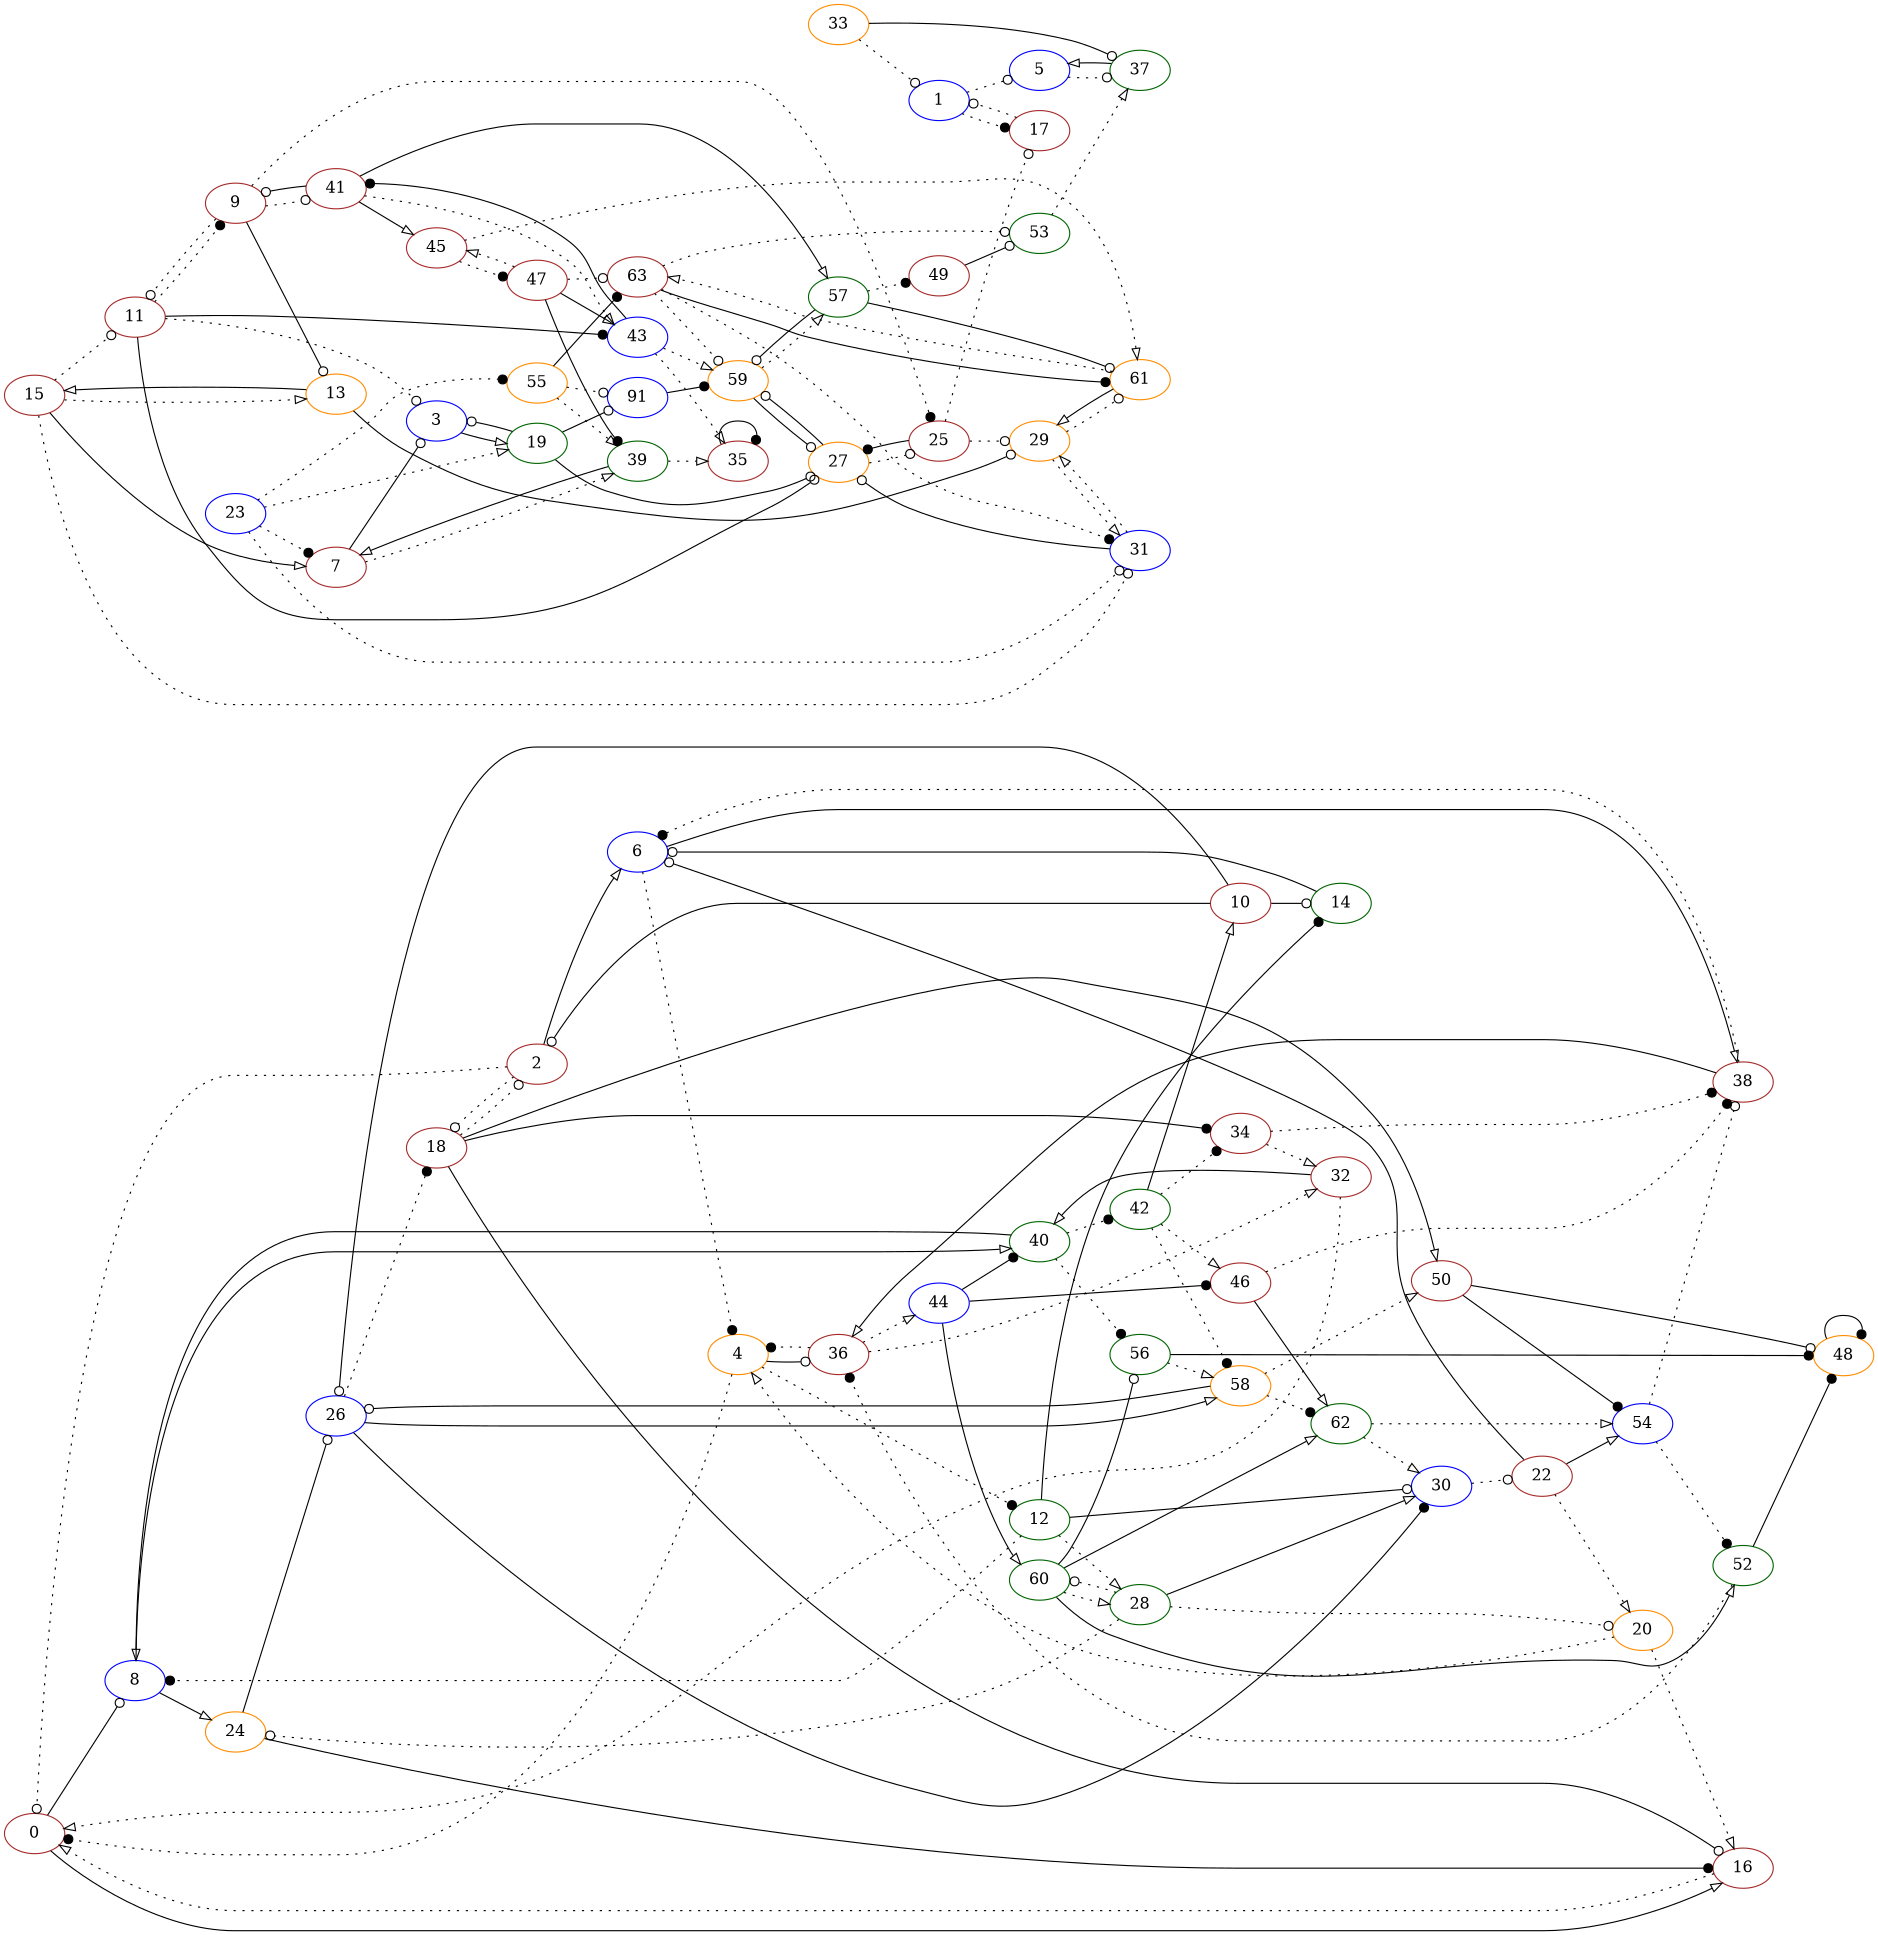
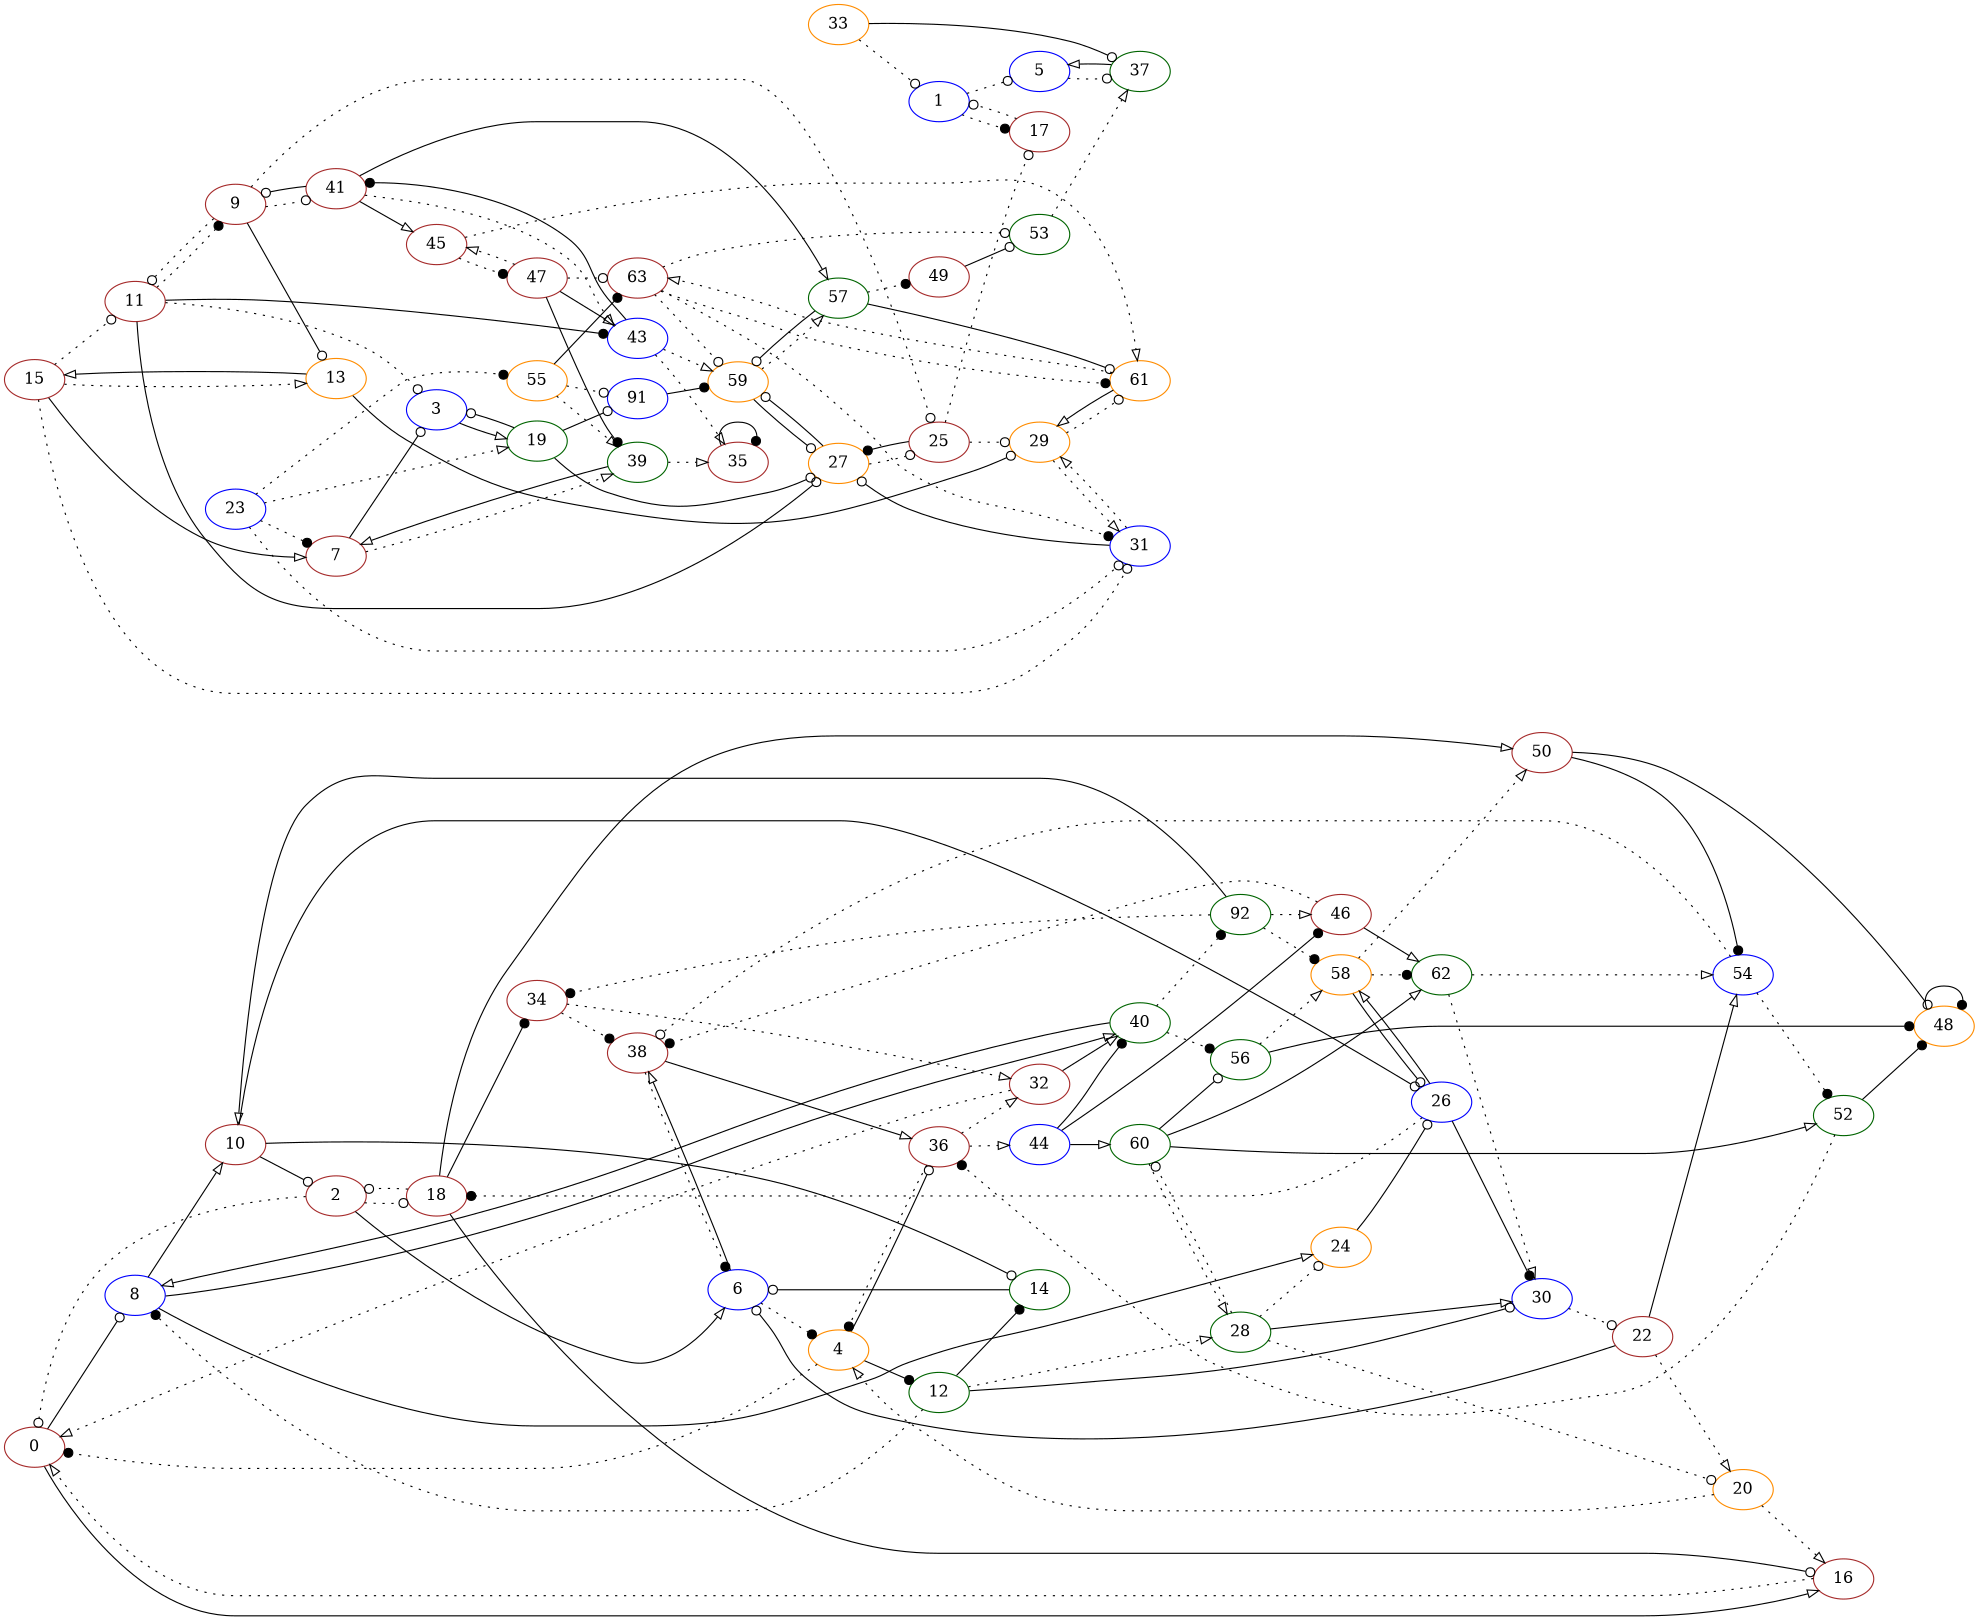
  digraph {
    rankdir=LR
    node [color=brown]
    edge [arrowhead=onormal style=dotted]
    n1 [label=0]
    n2 [color=blue label=8]
    n3 [label=16]
    n4 [label=10]
    n5 [color=darkorange label=24]
    n6 [color=darkgreen label=40]
    n7 [color=blue label=1]
    n8 [color=blue label=5]
    n9 [label=17]
    n10 [color=darkgreen label=37]
    n11 [label=2]
    n12 [color=blue label=6]
    n13 [label=18]
    n14 [color=darkorange label=4]
    n15 [label=38]
    n16 [label=50]
    n17 [label=34]
    n18 [color=blue label=3]
    n19 [color=darkgreen label=19]
    n20 [color=darkorange label=27]
    n21 [color=blue label=91]
    n22 [color=darkgreen label=12]
    n23 [label=36]
    n24 [color=darkgreen label=14]
    n25 [color=darkgreen label=28]
    n26 [color=blue label=30]
    n27 [label=32]
    n28 [color=blue label=44]
    n29 [label=7]
    n30 [color=darkgreen label=39]
    n31 [label=35]
    n32 [color=blue label=26]
-   n33 [color=darkgreen label=42]
+   n33 [color=darkgreen label=92]
    n34 [color=darkgreen label=56]
    n35 [label=9]
    n36 [label=11]
    n37 [color=darkorange label=13]
    n38 [label=25]
    n39 [label=41]
    n40 [color=blue label=43]
    n41 [label=15]
    n42 [color=darkorange label=29]
    n43 [label=45]
    n44 [color=darkgreen label=57]
    n45 [color=darkorange label=58]
    n46 [color=darkorange label=59]
    n47 [color=darkorange label=20]
    n48 [color=darkgreen label=60]
    n49 [color=blue label=31]
    n50 [color=darkorange label=61]
    n51 [label=22]
    n52 [color=blue label=54]
    n53 [color=darkorange label=48]
    n54 [color=darkgreen label=52]
    n55 [color=blue label=23]
    n56 [color=darkorange label=55]
    n57 [label=63]
    n58 [color=darkgreen label=62]
    n59 [color=darkorange label=33]
    n60 [label=46]
    n61 [label=47]
    n62 [label=49]
    n63 [color=darkgreen label=53]
    n1 -> n2 [arrowhead=odot style=solid]
    n1 -> n3 [style=solid]
+   n2 -> n4 [style=solid]
    n2 -> n5 [style=solid]
    n2 -> n6 [style=solid]
    n3 -> n1
    n4 -> n11 [arrowhead=odot style=solid]
    n4 -> n24 [arrowhead=odot style=solid]
    n4 -> n32 [arrowhead=odot style=solid]
-   n5 -> n3 [arrowhead=dot style=solid]
    n5 -> n32 [arrowhead=odot style=solid]
    n6 -> n2 [style=solid]
    n6 -> n33 [arrowhead=dot]
    n6 -> n34 [arrowhead=dot]
    n7 -> n8 [arrowhead=odot]
    n7 -> n9 [arrowhead=dot]
    n8 -> n10 [arrowhead=odot]
    n9 -> n7 [arrowhead=odot]
    n10 -> n8 [style=solid]
    n11 -> n1 [arrowhead=odot]
    n11 -> n12 [style=solid]
    n11 -> n13 [arrowhead=odot]
    n12 -> n14 [arrowhead=dot]
    n12 -> n15 [style=solid]
    n13 -> n3 [arrowhead=odot style=solid]
    n13 -> n11 [arrowhead=odot]
    n13 -> n16 [style=solid]
    n13 -> n17 [arrowhead=dot style=solid]
    n14 -> n1 [arrowhead=dot]
-   n14 -> n22 [arrowhead=dot]
+   n14 -> n22 [arrowhead=dot style=solid]
    n14 -> n23 [arrowhead=odot style=solid]
    n15 -> n12 [arrowhead=dot]
    n15 -> n23 [style=solid]
    n16 -> n52 [arrowhead=dot style=solid]
    n16 -> n53 [arrowhead=odot style=solid]
    n17 -> n15 [arrowhead=dot]
    n17 -> n27
    n18 -> n19 [style=solid]
    n19 -> n18 [arrowhead=odot style=solid]
    n19 -> n20 [arrowhead=odot style=solid]
    n19 -> n21 [arrowhead=odot style=solid]
    n20 -> n38 [arrowhead=odot]
    n20 -> n46 [arrowhead=odot style=solid]
    n21 -> n46 [arrowhead=dot style=solid]
    n22 -> n2 [arrowhead=dot]
    n22 -> n24 [arrowhead=dot style=solid]
    n22 -> n25
    n22 -> n26 [arrowhead=odot style=solid]
    n23 -> n14 [arrowhead=dot]
    n23 -> n27
    n23 -> n28
    n24 -> n12 [arrowhead=odot style=solid]
    n25 -> n5 [arrowhead=odot]
    n25 -> n26 [style=solid]
    n25 -> n47 [arrowhead=odot]
    n25 -> n48 [arrowhead=odot]
    n26 -> n51 [arrowhead=odot]
    n27 -> n1
    n27 -> n6 [style=solid]
    n28 -> n6 [arrowhead=dot style=solid]
    n28 -> n48 [style=solid]
    n28 -> n60 [arrowhead=dot style=solid]
    n29 -> n18 [arrowhead=odot style=solid]
    n29 -> n30
    n30 -> n29 [style=solid]
    n30 -> n31
    n31 -> n31 [arrowhead=dot style=solid]
    n32 -> n13 [arrowhead=dot]
    n32 -> n26 [arrowhead=dot style=solid]
    n32 -> n45 [style=solid]
    n33 -> n4 [style=solid]
    n33 -> n17 [arrowhead=dot]
    n33 -> n45 [arrowhead=dot]
    n33 -> n60
    n34 -> n45
    n34 -> n53 [arrowhead=dot style=solid]
    n35 -> n36 [arrowhead=odot]
    n35 -> n37 [arrowhead=odot style=solid]
-   n35 -> n38 [arrowhead=dot]
+   n35 -> n38 [arrowhead=odot]
    n35 -> n39 [arrowhead=odot]
    n36 -> n18 [arrowhead=odot]
    n36 -> n20 [arrowhead=odot style=solid]
    n36 -> n35 [arrowhead=dot]
    n36 -> n40 [arrowhead=dot style=solid]
    n37 -> n41 [style=solid]
    n37 -> n42 [arrowhead=odot style=solid]
    n38 -> n9 [arrowhead=odot]
    n38 -> n20 [arrowhead=dot style=solid]
    n38 -> n42 [arrowhead=odot]
    n39 -> n35 [arrowhead=odot style=solid]
    n39 -> n40
    n39 -> n43 [style=solid]
    n39 -> n44 [style=solid]
    n40 -> n31
    n40 -> n39 [arrowhead=dot style=solid]
    n40 -> n46
    n41 -> n29 [style=solid]
    n41 -> n36 [arrowhead=odot]
    n41 -> n37
    n41 -> n49 [arrowhead=odot]
    n42 -> n49
    n42 -> n50 [arrowhead=odot]
    n43 -> n50
    n43 -> n61 [arrowhead=dot]
    n44 -> n46 [arrowhead=odot style=solid]
    n44 -> n50 [arrowhead=odot style=solid]
    n44 -> n62 [arrowhead=dot]
    n45 -> n16
    n45 -> n32 [arrowhead=odot style=solid]
    n45 -> n58 [arrowhead=dot]
    n46 -> n20 [arrowhead=odot style=solid]
    n46 -> n44
    n47 -> n3
    n47 -> n14
    n48 -> n25
    n48 -> n34 [arrowhead=odot style=solid]
    n48 -> n54 [style=solid]
    n48 -> n58 [style=solid]
    n49 -> n20 [arrowhead=odot style=solid]
    n49 -> n42
    n50 -> n42 [style=solid]
    n50 -> n57
    n51 -> n12 [arrowhead=odot style=solid]
    n51 -> n47
    n51 -> n52 [style=solid]
    n52 -> n15 [arrowhead=odot]
    n52 -> n54 [arrowhead=dot]
    n53 -> n53 [arrowhead=dot style=solid]
    n54 -> n23 [arrowhead=dot]
    n54 -> n53 [arrowhead=dot style=solid]
    n55 -> n19
    n55 -> n29 [arrowhead=dot]
    n55 -> n49 [arrowhead=odot]
    n55 -> n56 [arrowhead=dot]
    n56 -> n21 [arrowhead=odot]
    n56 -> n30
    n56 -> n57 [arrowhead=dot style=solid]
    n57 -> n46 [arrowhead=odot]
    n57 -> n49 [arrowhead=dot]
-   n57 -> n50 [arrowhead=dot style=solid]
+   n57 -> n50 [arrowhead=dot]
    n57 -> n63 [arrowhead=odot]
    n58 -> n26
    n58 -> n52
    n59 -> n7 [arrowhead=odot]
    n59 -> n10 [arrowhead=odot style=solid]
    n60 -> n15 [arrowhead=dot]
    n60 -> n58 [style=solid]
    n61 -> n30 [arrowhead=dot style=solid]
    n61 -> n40 [style=solid]
    n61 -> n43
    n61 -> n57 [arrowhead=odot]
    n62 -> n63 [arrowhead=odot style=solid]
    n63 -> n10
  }
